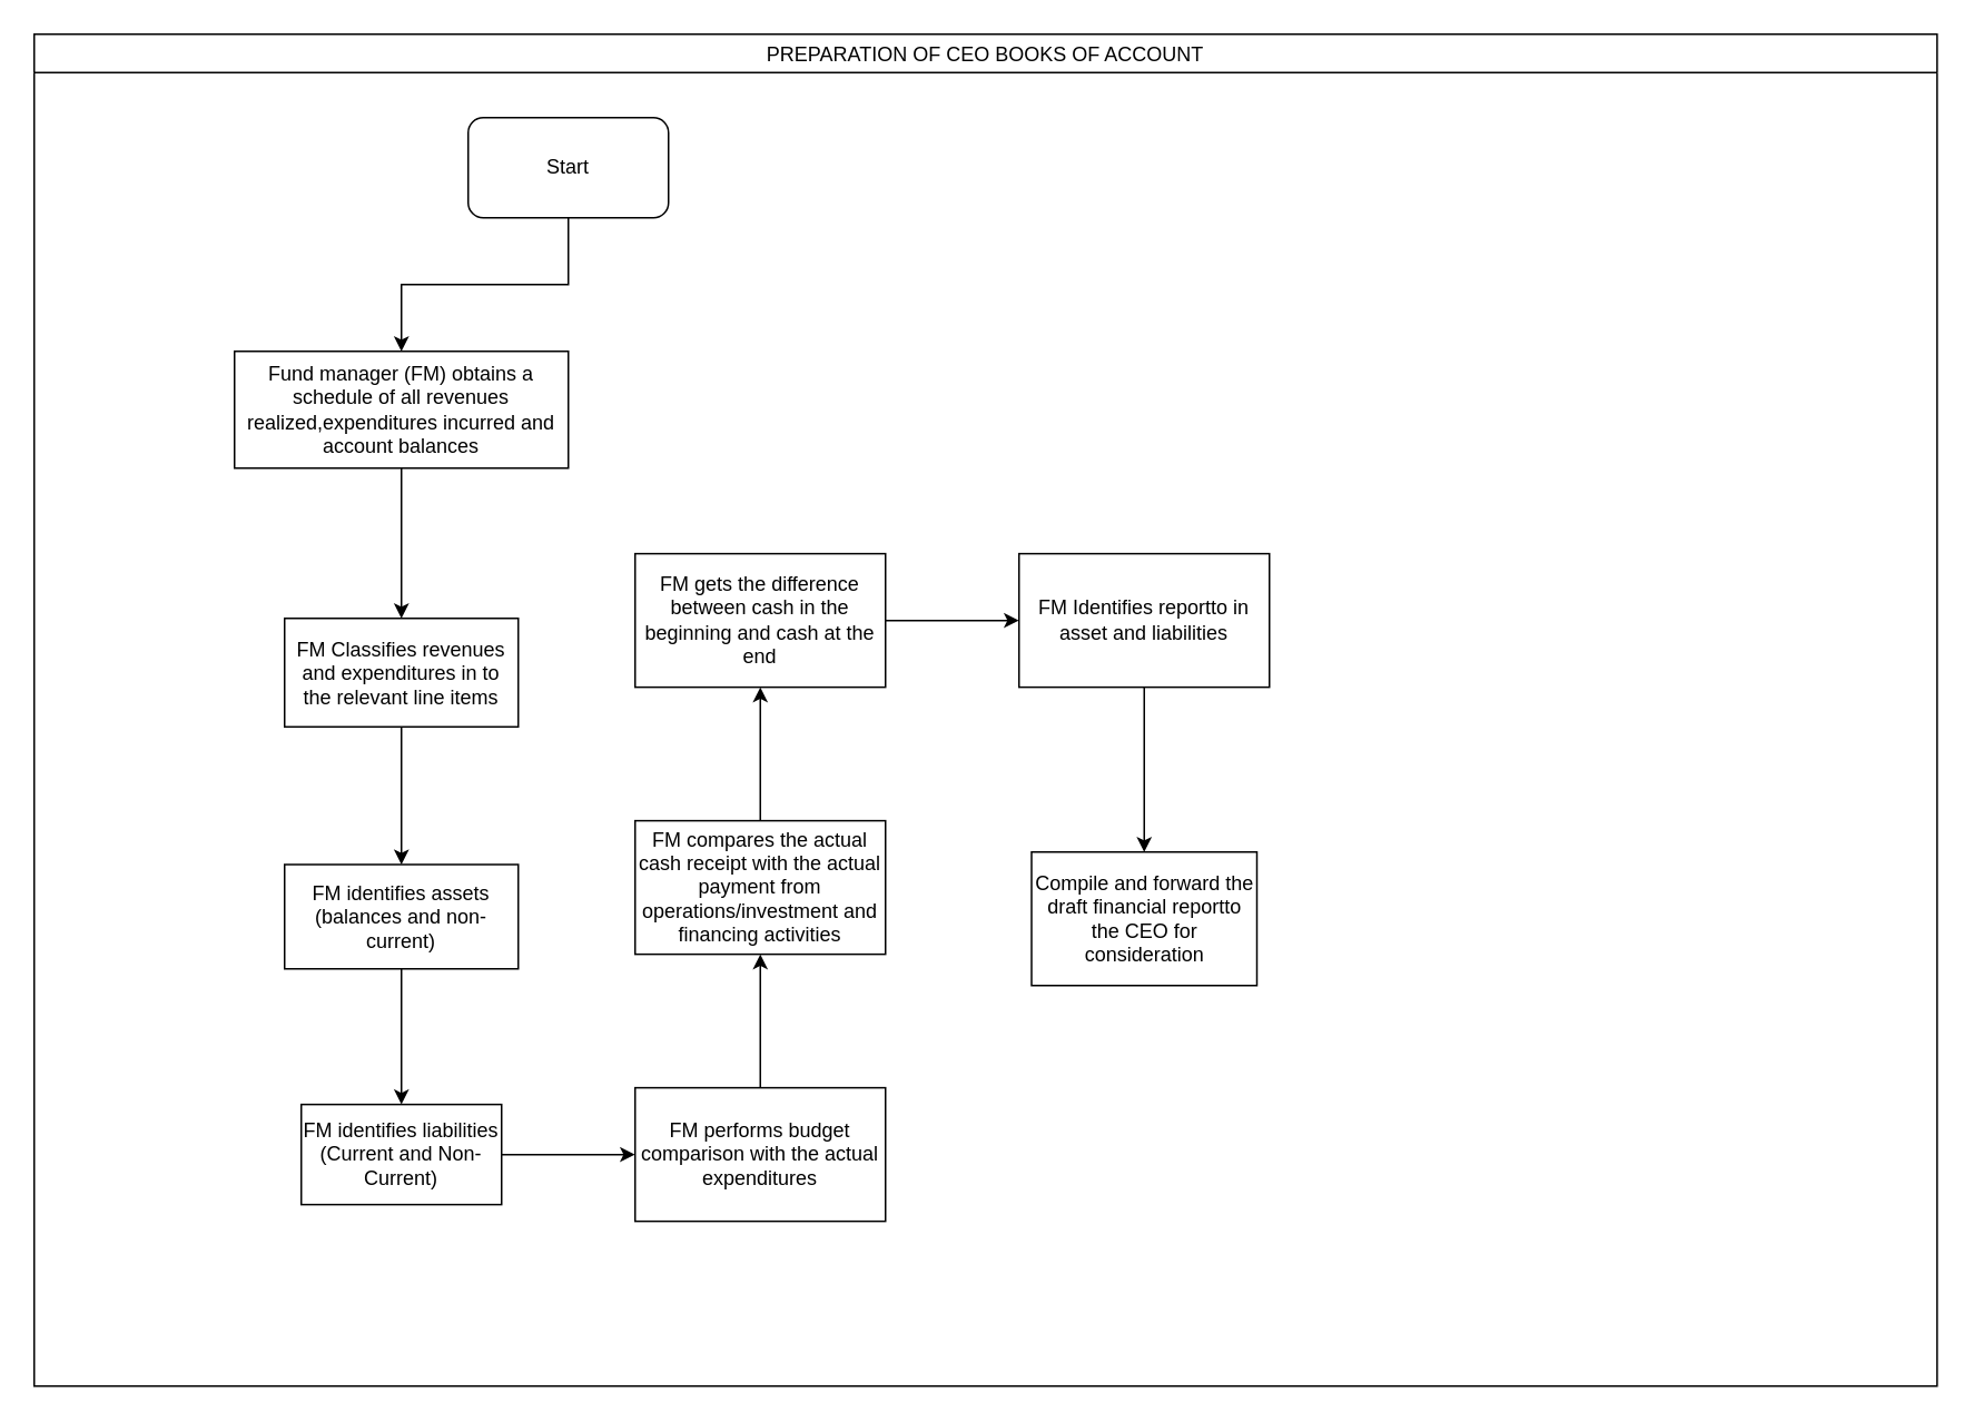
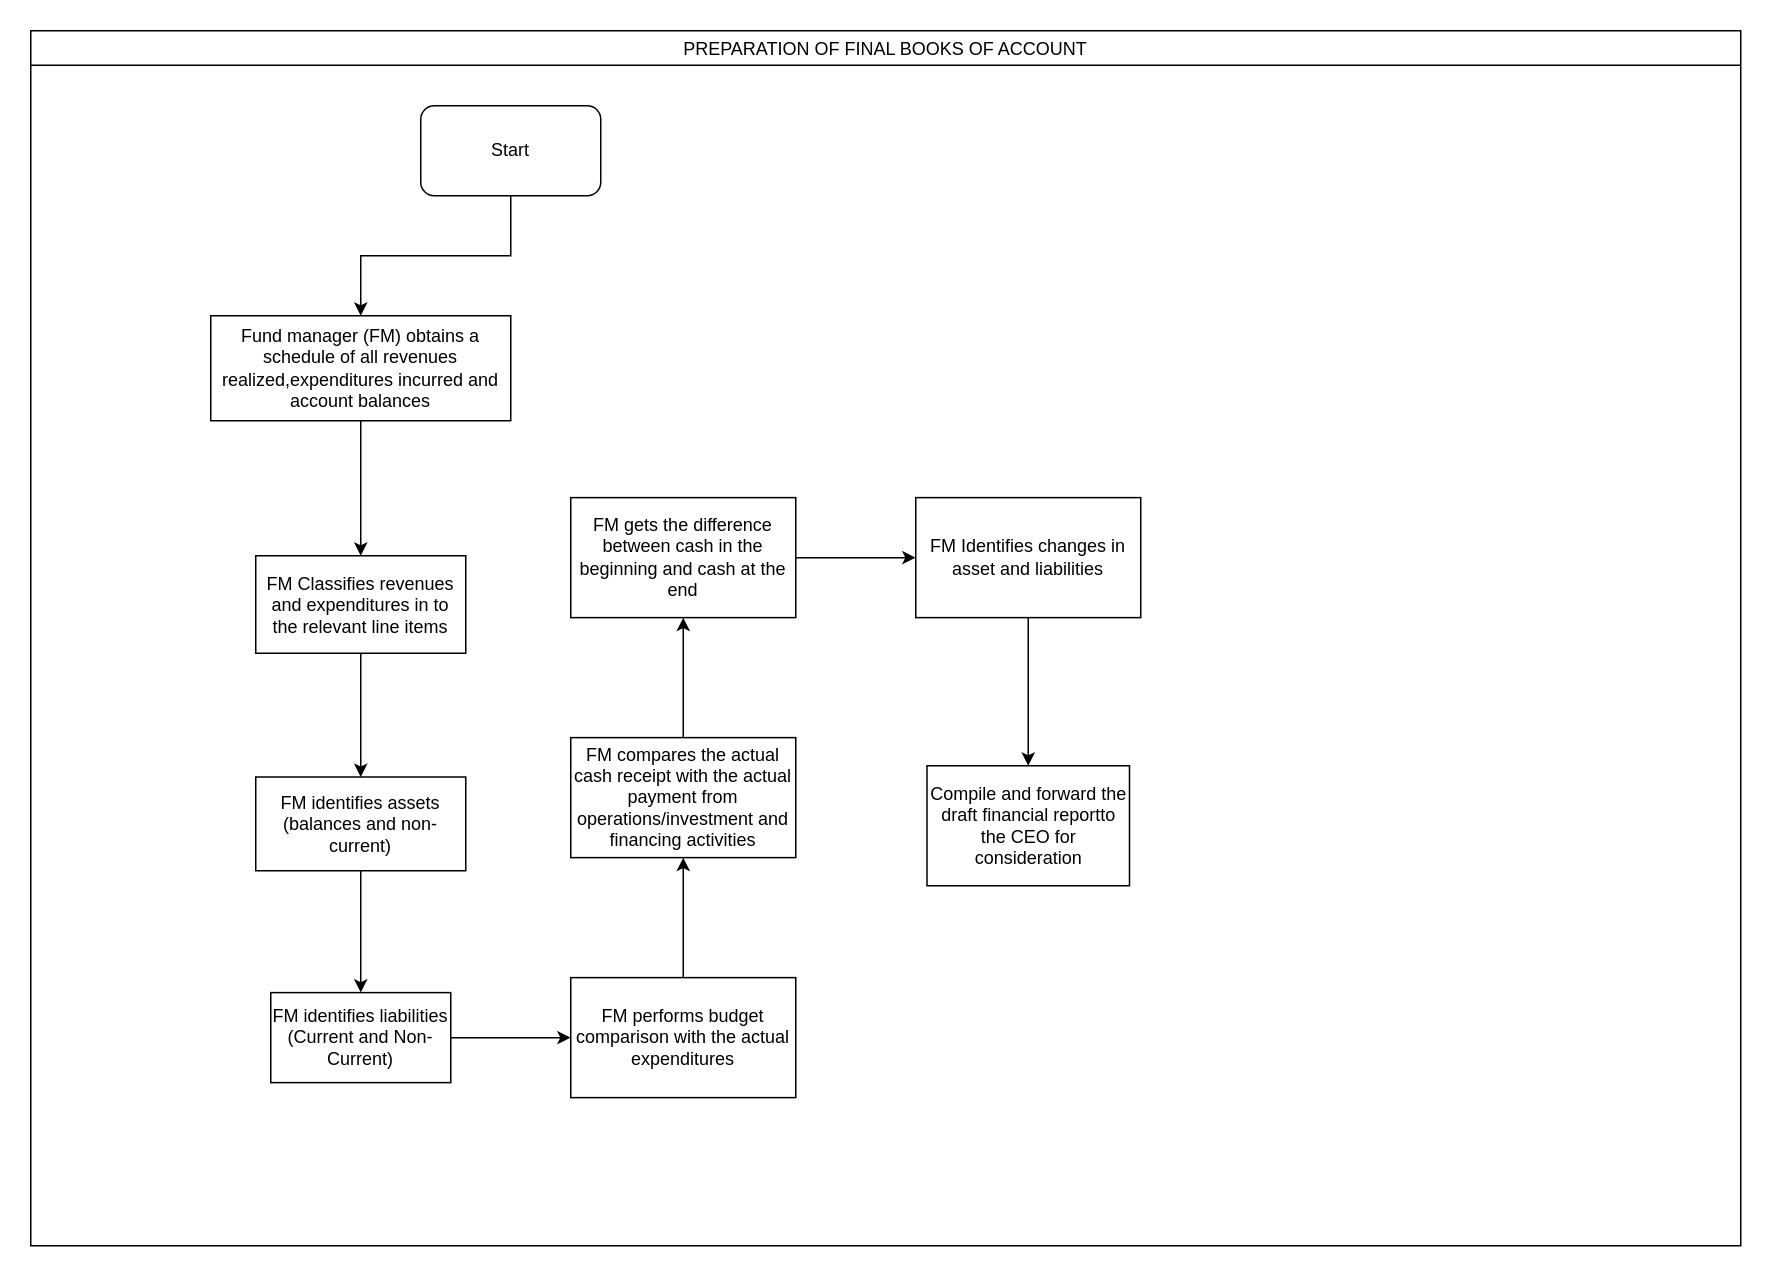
  <mxCell id="0" />
  <mxCell id="1" parent="0" />
- <mxCell id="2" value="PREPARATION OF CEO BOOKS OF ACCOUNT" style="swimlane;fontStyle=0" vertex="1" parent="1"><mxGeometry x="20" y="20" width="1140" height="810" as="geometry" /></mxCell>
+ <mxCell id="2" value="PREPARATION OF FINAL BOOKS OF ACCOUNT" style="swimlane;fontStyle=0" vertex="1" parent="1"><mxGeometry x="20" y="20" width="1140" height="810" as="geometry" /></mxCell>
  <mxCell id="3" value="Start" style="rounded=1;whiteSpace=wrap;html=1;" vertex="1" parent="2"><mxGeometry x="260" y="50" width="120" height="60" as="geometry" /></mxCell>
  <mxCell id="4" value="Fund manager (FM) &lt;span lang=&quot;EN-GB&quot;&gt;obtains a schedule of all revenues realized,expenditures incurred and account balances &lt;/span&gt;" style="rounded=0;whiteSpace=wrap;html=1;" vertex="1" parent="2"><mxGeometry x="120" y="190" width="200" height="70" as="geometry" /></mxCell>
  <mxCell id="5" value="" style="edgeStyle=orthogonalEdgeStyle;rounded=0;orthogonalLoop=1;jettySize=auto;html=1;" edge="1" parent="2" source="3" target="4"><mxGeometry relative="1" as="geometry"><mxPoint x="220" y="190" as="targetPoint" /></mxGeometry></mxCell>
  <mxCell id="6" value="&lt;span lang=&quot;EN-GB&quot;&gt;FM Classifies revenues and expenditures in to the relevant line items&lt;/span&gt;" style="whiteSpace=wrap;html=1;rounded=0;" vertex="1" parent="2"><mxGeometry x="150" y="350" width="140" height="65" as="geometry" /></mxCell>
  <mxCell id="7" value="" style="edgeStyle=orthogonalEdgeStyle;rounded=0;orthogonalLoop=1;jettySize=auto;html=1;" edge="1" parent="2" source="4" target="6"><mxGeometry relative="1" as="geometry" /></mxCell>
  <mxCell id="8" value="FM performs &lt;span lang=&quot;EN-GB&quot;&gt;budget comparison with the actual expenditures&lt;/span&gt;" style="rounded=0;whiteSpace=wrap;html=1;" vertex="1" parent="2"><mxGeometry x="360" y="631.25" width="150" height="80" as="geometry" /></mxCell>
  <mxCell id="9" value="&lt;span lang=&quot;EN-GB&quot;&gt;Compile and forward the draft financial reportto the CEO for consideration&lt;/span&gt;" style="whiteSpace=wrap;html=1;rounded=0;" vertex="1" parent="2"><mxGeometry x="597.5" y="490" width="135" height="80" as="geometry" /></mxCell>
  <mxCell id="10" value="" style="edgeStyle=orthogonalEdgeStyle;rounded=0;orthogonalLoop=1;jettySize=auto;html=1;" edge="1" parent="1" source="11" target="14"><mxGeometry relative="1" as="geometry" /></mxCell>
  <mxCell id="11" value="FM identifies assets (&lt;span lang=&quot;EN-GB&quot;&gt;balances and non-current)&lt;br&gt;&lt;/span&gt;" style="whiteSpace=wrap;html=1;rounded=0;" vertex="1" parent="1"><mxGeometry x="170" y="517.5" width="140" height="62.5" as="geometry" /></mxCell>
  <mxCell id="12" value="" style="edgeStyle=orthogonalEdgeStyle;rounded=0;orthogonalLoop=1;jettySize=auto;html=1;" edge="1" parent="1" source="6" target="11"><mxGeometry relative="1" as="geometry" /></mxCell>
  <mxCell id="13" value="" style="edgeStyle=orthogonalEdgeStyle;rounded=0;orthogonalLoop=1;jettySize=auto;html=1;" edge="1" parent="1" source="14" target="8"><mxGeometry relative="1" as="geometry" /></mxCell>
  <mxCell id="14" value="FM &lt;span lang=&quot;EN-GB&quot;&gt;identifies liabilities (Current and Non-Current)&lt;/span&gt;" style="whiteSpace=wrap;html=1;rounded=0;" vertex="1" parent="1"><mxGeometry x="180" y="661.25" width="120" height="60" as="geometry" /></mxCell>
  <mxCell id="15" value="" style="edgeStyle=orthogonalEdgeStyle;rounded=0;orthogonalLoop=1;jettySize=auto;html=1;" edge="1" parent="1" source="16" target="19"><mxGeometry relative="1" as="geometry" /></mxCell>
  <mxCell id="16" value="FM &lt;span lang=&quot;EN-GB&quot;&gt;compares the actual cash receipt with the actual payment from operations/investment and financing activities&lt;/span&gt;" style="rounded=0;whiteSpace=wrap;html=1;" vertex="1" parent="1"><mxGeometry x="380" y="491.25" width="150" height="80" as="geometry" /></mxCell>
  <mxCell id="17" value="" style="edgeStyle=orthogonalEdgeStyle;rounded=0;orthogonalLoop=1;jettySize=auto;html=1;" edge="1" parent="1" source="8" target="16"><mxGeometry relative="1" as="geometry" /></mxCell>
  <mxCell id="18" value="" style="edgeStyle=orthogonalEdgeStyle;rounded=0;orthogonalLoop=1;jettySize=auto;html=1;" edge="1" parent="1" source="19" target="21"><mxGeometry relative="1" as="geometry" /></mxCell>
  <mxCell id="19" value="&lt;span lang=&quot;EN-GB&quot;&gt;FM gets the difference between cash in the beginning and cash at the end &lt;/span&gt;" style="rounded=0;whiteSpace=wrap;html=1;" vertex="1" parent="1"><mxGeometry x="380" y="331.25" width="150" height="80" as="geometry" /></mxCell>
  <mxCell id="20" value="" style="edgeStyle=orthogonalEdgeStyle;rounded=0;orthogonalLoop=1;jettySize=auto;html=1;" edge="1" parent="1" source="21" target="9"><mxGeometry relative="1" as="geometry" /></mxCell>
- <mxCell id="21" value="&lt;span lang=&quot;EN-GB&quot;&gt;FM &lt;/span&gt;&lt;span lang=&quot;EN-GB&quot;&gt;Identifies reportto in asset and liabilities&lt;/span&gt;" style="rounded=0;whiteSpace=wrap;html=1;" vertex="1" parent="1"><mxGeometry x="610" y="331.25" width="150" height="80" as="geometry" /></mxCell>
+ <mxCell id="21" value="&lt;span lang=&quot;EN-GB&quot;&gt;FM &lt;/span&gt;&lt;span lang=&quot;EN-GB&quot;&gt;Identifies changes in asset and liabilities&lt;/span&gt;" style="rounded=0;whiteSpace=wrap;html=1;" vertex="1" parent="1"><mxGeometry x="610" y="331.25" width="150" height="80" as="geometry" /></mxCell>
